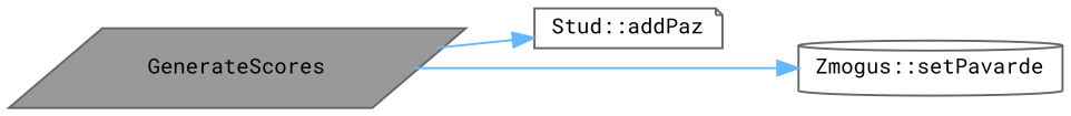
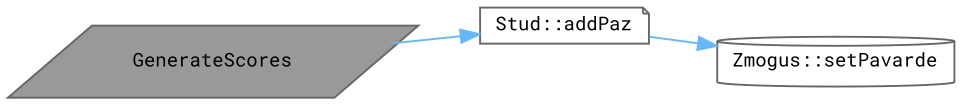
  digraph {
    fontname="Roboto Mono"
    rankdir=LR
    node [color=grey40 fillcolor=white fontname="Roboto Mono" fontsize=10 style=filled]
    edge [color=steelblue1 fontname="Roboto Mono" fontsize=10 labelfontname=Helvetica labelfontsize=10 style=solid]
    n1 [color=gray40 fillcolor=grey60 fontcolor=black height=0.2 label=GenerateScores shape=parallelogram width=0.4]
    n2 [height=0.2 label="Stud::addPaz" shape=note width=0.4]
    n3 [height=0.2 label="Zmogus::setPavarde" shape=cylinder width=0.4]
    n1 -> n2
-   n1 -> n3
+   n2 -> n3
  }
